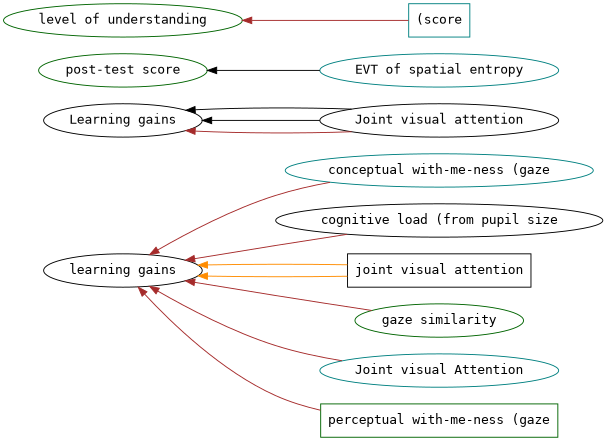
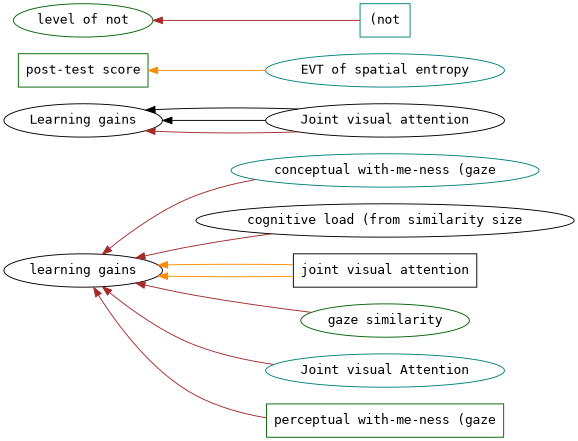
  digraph {
    fontname="DejaVu Sans Mono"
    rankdir=RL
    splines=true
    node [color=black fontname="DejaVu Sans Mono" shape=ellipse]
    edge [color=brown fontname="DejaVu Sans Mono"]
    "conceptual with-me-ness (gaze" [color=teal]
    "Joint visual attention"
-   "cognitive load (from pupil size"
+   "cognitive load (from pupil size" [label="cognitive load (from similarity size"]
    "joint visual attention" [shape=box]
    "gaze similarity" [color=darkgreen]
    "EVT of spatial entropy" [color=teal]
    "Joint visual Attention" [color=teal]
    "perceptual with-me-ness (gaze" [color=darkgreen shape=box]
-   "(not" [color=teal shape=box label="(score"]
+   "(not" [color=teal shape=box]
    "Learning gains"
    "learning gains"
-   "post-test score" [color=darkgreen]
-   "level of understanding" [color=darkgreen]
+   "post-test score" [color=darkgreen shape=box]
+   "level of understanding" [color=darkgreen label="level of not"]
    subgraph sub_1 {
      rank=same
      "conceptual with-me-ness (gaze"
      "Joint visual attention"
      "cognitive load (from pupil size"
      "joint visual attention"
      "gaze similarity"
      "EVT of spatial entropy"
      "Joint visual Attention"
      "perceptual with-me-ness (gaze"
      "(not"
    }
    subgraph sub_2 {
      rank=same
      "Learning gains"
      "learning gains"
      "post-test score"
      "level of understanding"
    }
    "conceptual with-me-ness (gaze" -> "learning gains"
    "Joint visual attention" -> "Learning gains"
    "Joint visual attention" -> "Learning gains" [color=black]
    "Joint visual attention" -> "Learning gains" [color=black]
    "cognitive load (from pupil size" -> "learning gains"
    "joint visual attention" -> "learning gains" [color=darkorange]
    "joint visual attention" -> "learning gains" [color=darkorange]
    "gaze similarity" -> "learning gains"
-   "EVT of spatial entropy" -> "post-test score" [color=black]
+   "EVT of spatial entropy" -> "post-test score" [color=darkorange]
    "Joint visual Attention" -> "learning gains"
    "perceptual with-me-ness (gaze" -> "learning gains"
    "(not" -> "level of understanding"
  }
